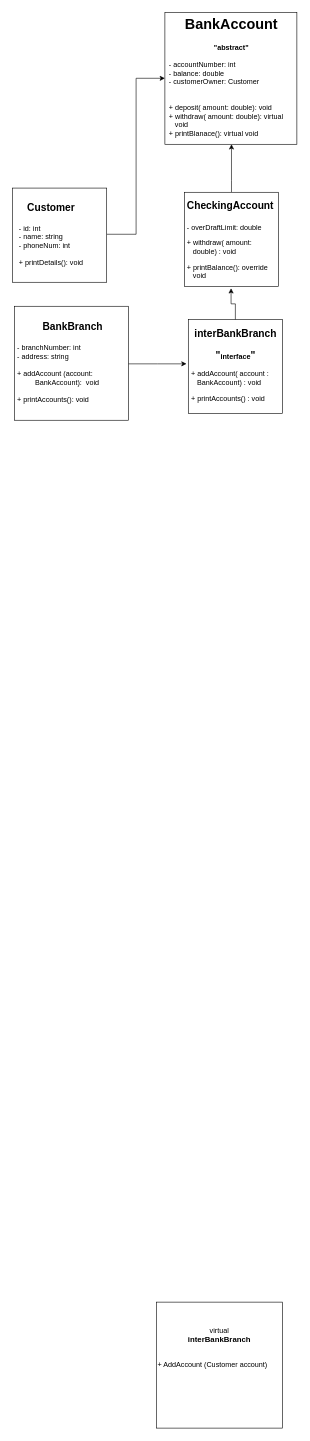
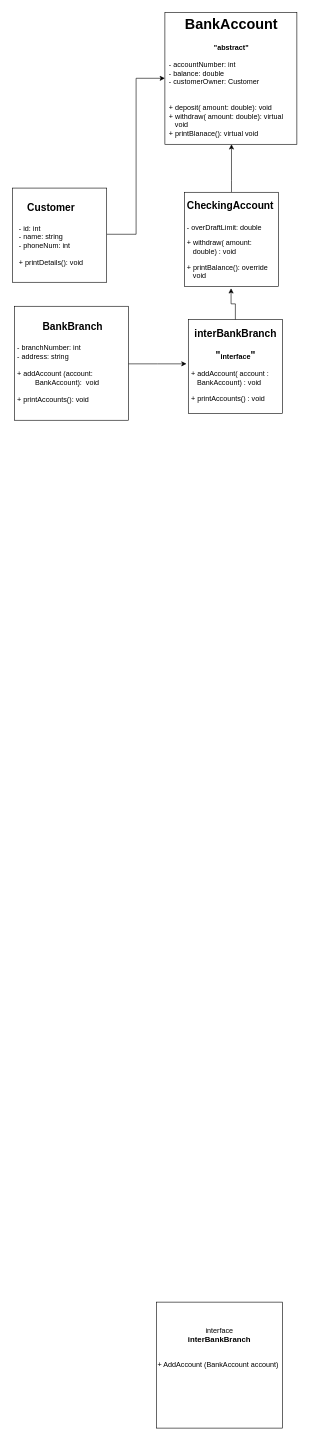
  <mxCell id="0" />
  <mxCell id="1" parent="0" />
  <mxCell id="2" value="" style="whiteSpace=wrap;html=1;aspect=fixed;align=right;" vertex="1" parent="1"><mxGeometry x="260" y="2170" width="210" height="210" as="geometry" /></mxCell>
- <mxCell id="3" value="virtual&lt;div&gt;&lt;b&gt;&lt;font style=&quot;font-size: 13px;&quot;&gt;interBankBranch&lt;/font&gt;&lt;/b&gt;&lt;/div&gt;" style="text;html=1;align=center;verticalAlign=middle;whiteSpace=wrap;rounded=0;" vertex="1" parent="1"><mxGeometry x="260" y="2210" width="210" height="30" as="geometry" /></mxCell>
- <mxCell id="4" value="+ AddAccount (Customer account)" style="text;html=1;align=left;verticalAlign=middle;whiteSpace=wrap;rounded=0;" vertex="1" parent="1"><mxGeometry x="260" y="2260" width="210" height="30" as="geometry" /></mxCell>
+ <mxCell id="3" value="interface&lt;div&gt;&lt;b&gt;&lt;font style=&quot;font-size: 13px;&quot;&gt;interBankBranch&lt;/font&gt;&lt;/b&gt;&lt;/div&gt;" style="text;html=1;align=center;verticalAlign=middle;whiteSpace=wrap;rounded=0;" vertex="1" parent="1"><mxGeometry x="260" y="2210" width="210" height="30" as="geometry" /></mxCell>
+ <mxCell id="4" value="+ AddAccount (BankAccount account)" style="text;html=1;align=left;verticalAlign=middle;whiteSpace=wrap;rounded=0;" vertex="1" parent="1"><mxGeometry x="260" y="2260" width="210" height="30" as="geometry" /></mxCell>
  <mxCell id="5" value="" style="whiteSpace=wrap;html=1;aspect=fixed;" vertex="1" parent="1"><mxGeometry x="274" y="20" width="220" height="220" as="geometry" /></mxCell>
  <mxCell id="6" value="&lt;h1 style=&quot;margin-top: 0px;&quot;&gt;BankAccount&lt;/h1&gt;&lt;div&gt;&lt;b&gt;&quot;abstract&quot;&lt;/b&gt;&lt;/div&gt;&lt;div&gt;&lt;br&gt;&lt;/div&gt;&lt;div style=&quot;text-align: left;&quot;&gt;&lt;span style=&quot;font-weight: 400;&quot;&gt;- accountNumber: int&lt;/span&gt;&lt;/div&gt;&lt;div style=&quot;text-align: left;&quot;&gt;&lt;span style=&quot;font-weight: 400;&quot;&gt;- balance: double&lt;/span&gt;&lt;/div&gt;&lt;div style=&quot;text-align: left;&quot;&gt;&lt;span style=&quot;font-weight: 400;&quot;&gt;- customerOwner: Customer&lt;/span&gt;&lt;/div&gt;&lt;div style=&quot;text-align: left;&quot;&gt;&lt;span style=&quot;font-weight: 400;&quot;&gt;&lt;br&gt;&lt;/span&gt;&lt;/div&gt;&lt;div style=&quot;text-align: left;&quot;&gt;&lt;span style=&quot;font-weight: 400;&quot;&gt;&lt;br&gt;&lt;/span&gt;&lt;/div&gt;&lt;div style=&quot;text-align: left;&quot;&gt;&lt;span style=&quot;font-weight: 400;&quot;&gt;+ deposit( amount: double): void&lt;/span&gt;&lt;/div&gt;&lt;div style=&quot;text-align: left;&quot;&gt;&lt;span style=&quot;font-weight: 400;&quot;&gt;+ withdraw( amount: double): virtual&amp;nbsp; &amp;nbsp; &amp;nbsp; &amp;nbsp; &amp;nbsp;void&lt;/span&gt;&lt;/div&gt;&lt;div style=&quot;text-align: left;&quot;&gt;&lt;span style=&quot;font-weight: 400;&quot;&gt;+ printBlanace(): virtual void&lt;/span&gt;&lt;/div&gt;" style="text;html=1;whiteSpace=wrap;overflow=hidden;rounded=0;align=center;" vertex="1" parent="1"><mxGeometry x="280" y="20" width="210" height="220" as="geometry" /></mxCell>
  <mxCell id="7" value="" style="edgeStyle=orthogonalEdgeStyle;rounded=0;orthogonalLoop=1;jettySize=auto;html=1;" edge="1" parent="1" source="8" target="6"><mxGeometry relative="1" as="geometry"><Array as="points"><mxPoint x="385" y="300" /><mxPoint x="385" y="300" /></Array></mxGeometry></mxCell>
  <mxCell id="8" value="" style="whiteSpace=wrap;html=1;aspect=fixed;" vertex="1" parent="1"><mxGeometry x="306.5" y="320" width="157" height="157" as="geometry" /></mxCell>
  <mxCell id="9" value="&lt;h1 style=&quot;margin-top: 0px;&quot;&gt;&lt;font style=&quot;font-size: 17px;&quot;&gt;CheckingAccount&lt;/font&gt;&lt;/h1&gt;&lt;p&gt;- overDraftLimit: double&lt;/p&gt;&lt;p&gt;+ withdraw( amount:&amp;nbsp; &amp;nbsp; &amp;nbsp; &amp;nbsp; &amp;nbsp; &amp;nbsp; &amp;nbsp; &amp;nbsp;double) : void&lt;/p&gt;&lt;p&gt;+ printBalance(): override&amp;nbsp; &amp;nbsp; &amp;nbsp; &amp;nbsp;void&lt;/p&gt;&lt;p&gt;&lt;br&gt;&lt;/p&gt;&lt;p&gt;&lt;br&gt;&lt;/p&gt;" style="text;html=1;whiteSpace=wrap;overflow=hidden;rounded=0;" vertex="1" parent="1"><mxGeometry x="308.5" y="320" width="151.5" height="160" as="geometry" /></mxCell>
  <mxCell id="10" style="edgeStyle=orthogonalEdgeStyle;rounded=0;orthogonalLoop=1;jettySize=auto;html=1;exitX=0.5;exitY=1;exitDx=0;exitDy=0;entryX=0.5;entryY=1;entryDx=0;entryDy=0;" edge="1" parent="1" source="8" target="8"><mxGeometry relative="1" as="geometry" /></mxCell>
  <mxCell id="11" style="edgeStyle=orthogonalEdgeStyle;rounded=0;orthogonalLoop=1;jettySize=auto;html=1;entryX=0;entryY=0.5;entryDx=0;entryDy=0;" edge="1" parent="1" source="12" target="5"><mxGeometry relative="1" as="geometry"><Array as="points"><mxPoint x="226" y="390" /><mxPoint x="226" y="130" /></Array></mxGeometry></mxCell>
  <mxCell id="12" value="" style="whiteSpace=wrap;html=1;aspect=fixed;" vertex="1" parent="1"><mxGeometry x="20" y="313" width="157" height="157" as="geometry" /></mxCell>
  <mxCell id="13" value="&lt;h1 style=&quot;text-align: center; margin-top: 0px;&quot;&gt;&lt;span style=&quot;background-color: transparent; color: light-dark(rgb(0, 0, 0), rgb(255, 255, 255));&quot;&gt;&lt;font style=&quot;font-size: 17px;&quot;&gt;Customer&lt;/font&gt;&lt;/span&gt;&lt;/h1&gt;&lt;div style=&quot;&quot;&gt;- id: int&lt;/div&gt;&lt;div&gt;- name: string&lt;/div&gt;&lt;div&gt;- phoneNum: int&lt;/div&gt;&lt;div&gt;&lt;br&gt;&lt;/div&gt;&lt;div&gt;+ printDetails(): void&lt;/div&gt;" style="text;html=1;whiteSpace=wrap;overflow=hidden;rounded=0;align=left;" vertex="1" parent="1"><mxGeometry x="28.5" y="321.5" width="140" height="140" as="geometry" /></mxCell>
  <mxCell id="14" value="" style="whiteSpace=wrap;html=1;aspect=fixed;" vertex="1" parent="1"><mxGeometry x="23.5" y="510" width="190" height="190" as="geometry" /></mxCell>
  <mxCell id="15" style="edgeStyle=orthogonalEdgeStyle;rounded=0;orthogonalLoop=1;jettySize=auto;html=1;" edge="1" parent="1" source="16"><mxGeometry relative="1" as="geometry"><mxPoint x="310" y="606" as="targetPoint" /></mxGeometry></mxCell>
  <mxCell id="16" value="&lt;h1 style=&quot;margin-top: 0px;&quot;&gt;&lt;span style=&quot;text-align: left; background-color: transparent; color: light-dark(rgb(0, 0, 0), rgb(255, 255, 255));&quot;&gt;&lt;font style=&quot;font-size: 17px;&quot;&gt;BankBranch&lt;/font&gt;&lt;/span&gt;&lt;span style=&quot;font-weight: 400; text-align: left; background-color: transparent; color: light-dark(rgb(0, 0, 0), rgb(255, 255, 255)); font-size: 12px;&quot;&gt;&lt;br&gt;&lt;/span&gt;&lt;/h1&gt;&lt;div style=&quot;text-align: left;&quot;&gt;&lt;span style=&quot;background-color: transparent; color: light-dark(rgb(0, 0, 0), rgb(255, 255, 255));&quot;&gt;- branchNumber: int&lt;/span&gt;&lt;/div&gt;&lt;div style=&quot;text-align: left;&quot;&gt;&lt;span style=&quot;background-color: transparent; color: light-dark(rgb(0, 0, 0), rgb(255, 255, 255));&quot;&gt;- address: string&lt;/span&gt;&lt;/div&gt;&lt;div style=&quot;text-align: left;&quot;&gt;&lt;span style=&quot;background-color: transparent; color: light-dark(rgb(0, 0, 0), rgb(255, 255, 255));&quot;&gt;&lt;br&gt;&lt;/span&gt;&lt;/div&gt;&lt;div style=&quot;text-align: left;&quot;&gt;&lt;span style=&quot;background-color: transparent; color: light-dark(rgb(0, 0, 0), rgb(255, 255, 255));&quot;&gt;+ addAccount (account:&amp;nbsp; &amp;nbsp; &amp;nbsp; &amp;nbsp; &amp;nbsp; &amp;nbsp; &amp;nbsp; &amp;nbsp; &amp;nbsp; &amp;nbsp; &amp;nbsp; &amp;nbsp; &amp;nbsp; &amp;nbsp;BankAccount):&amp;nbsp; void&lt;/span&gt;&lt;/div&gt;&lt;div style=&quot;text-align: left;&quot;&gt;&lt;span style=&quot;background-color: transparent; color: light-dark(rgb(0, 0, 0), rgb(255, 255, 255));&quot;&gt;&lt;br&gt;&lt;/span&gt;&lt;/div&gt;&lt;div style=&quot;text-align: left;&quot;&gt;&lt;span style=&quot;background-color: transparent; color: light-dark(rgb(0, 0, 0), rgb(255, 255, 255));&quot;&gt;+ printAccounts(): void&lt;/span&gt;&lt;/div&gt;" style="text;html=1;whiteSpace=wrap;overflow=hidden;rounded=0;align=center;" vertex="1" parent="1"><mxGeometry x="27" y="521" width="186.5" height="170" as="geometry" /></mxCell>
  <mxCell id="17" value="" style="whiteSpace=wrap;html=1;aspect=fixed;" vertex="1" parent="1"><mxGeometry x="313" y="532" width="157" height="157" as="geometry" /></mxCell>
  <mxCell id="18" value="" style="edgeStyle=orthogonalEdgeStyle;rounded=0;orthogonalLoop=1;jettySize=auto;html=1;" edge="1" parent="1" source="19" target="9"><mxGeometry relative="1" as="geometry" /></mxCell>
  <mxCell id="19" value="&lt;h1 style=&quot;margin-top: 0px;&quot;&gt;&lt;font style=&quot;font-size: 17px;&quot;&gt;interBankBranch&lt;/font&gt;&lt;/h1&gt;&lt;div style=&quot;&quot;&gt;&lt;b&gt;&lt;span style=&quot;font-size: 17px;&quot;&gt;&quot;&lt;/span&gt;&lt;font&gt;interface&lt;/font&gt;&lt;span style=&quot;font-size: 17px;&quot;&gt;&quot;&lt;/span&gt;&lt;/b&gt;&lt;/div&gt;&lt;p style=&quot;text-align: left;&quot;&gt;+ addAccount( account :&amp;nbsp; &amp;nbsp; &amp;nbsp; &amp;nbsp; &amp;nbsp;BankAccount) : void&lt;/p&gt;&lt;p style=&quot;text-align: left;&quot;&gt;+ printAccounts() : void&lt;/p&gt;&lt;p style=&quot;text-align: left;&quot;&gt;&lt;br&gt;&lt;/p&gt;&lt;p&gt;&lt;br&gt;&lt;/p&gt;" style="text;html=1;whiteSpace=wrap;overflow=hidden;rounded=0;align=center;" vertex="1" parent="1"><mxGeometry x="316.5" y="532" width="150" height="159" as="geometry" /></mxCell>
  <mxCell id="20" style="edgeStyle=orthogonalEdgeStyle;rounded=0;orthogonalLoop=1;jettySize=auto;html=1;exitX=0.5;exitY=1;exitDx=0;exitDy=0;" edge="1" parent="1" source="17" target="17"><mxGeometry relative="1" as="geometry" /></mxCell>
